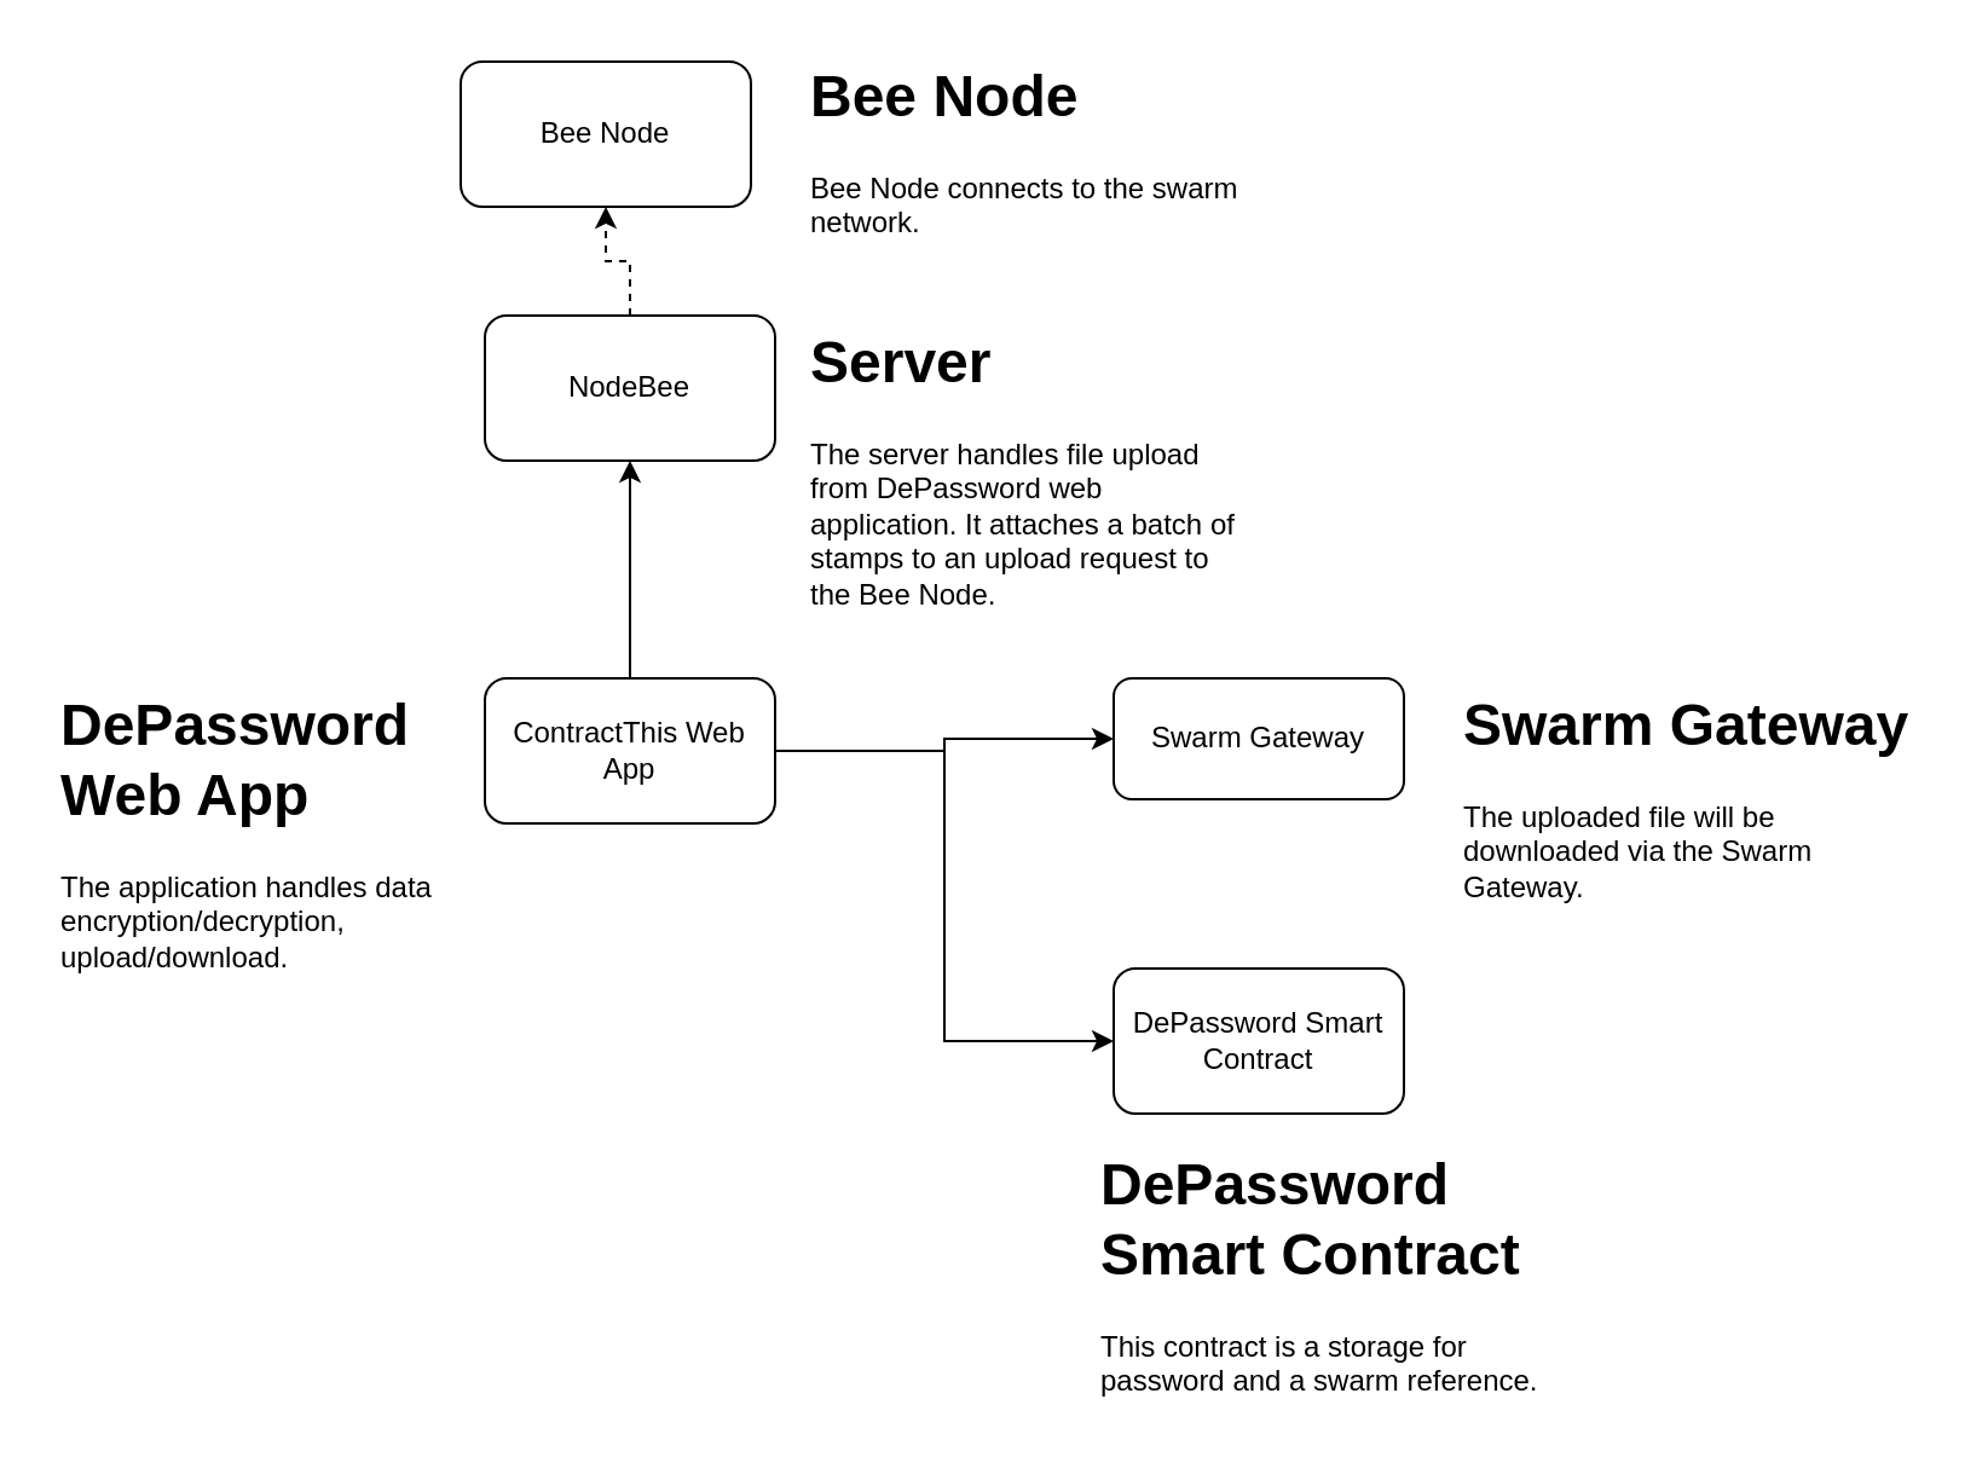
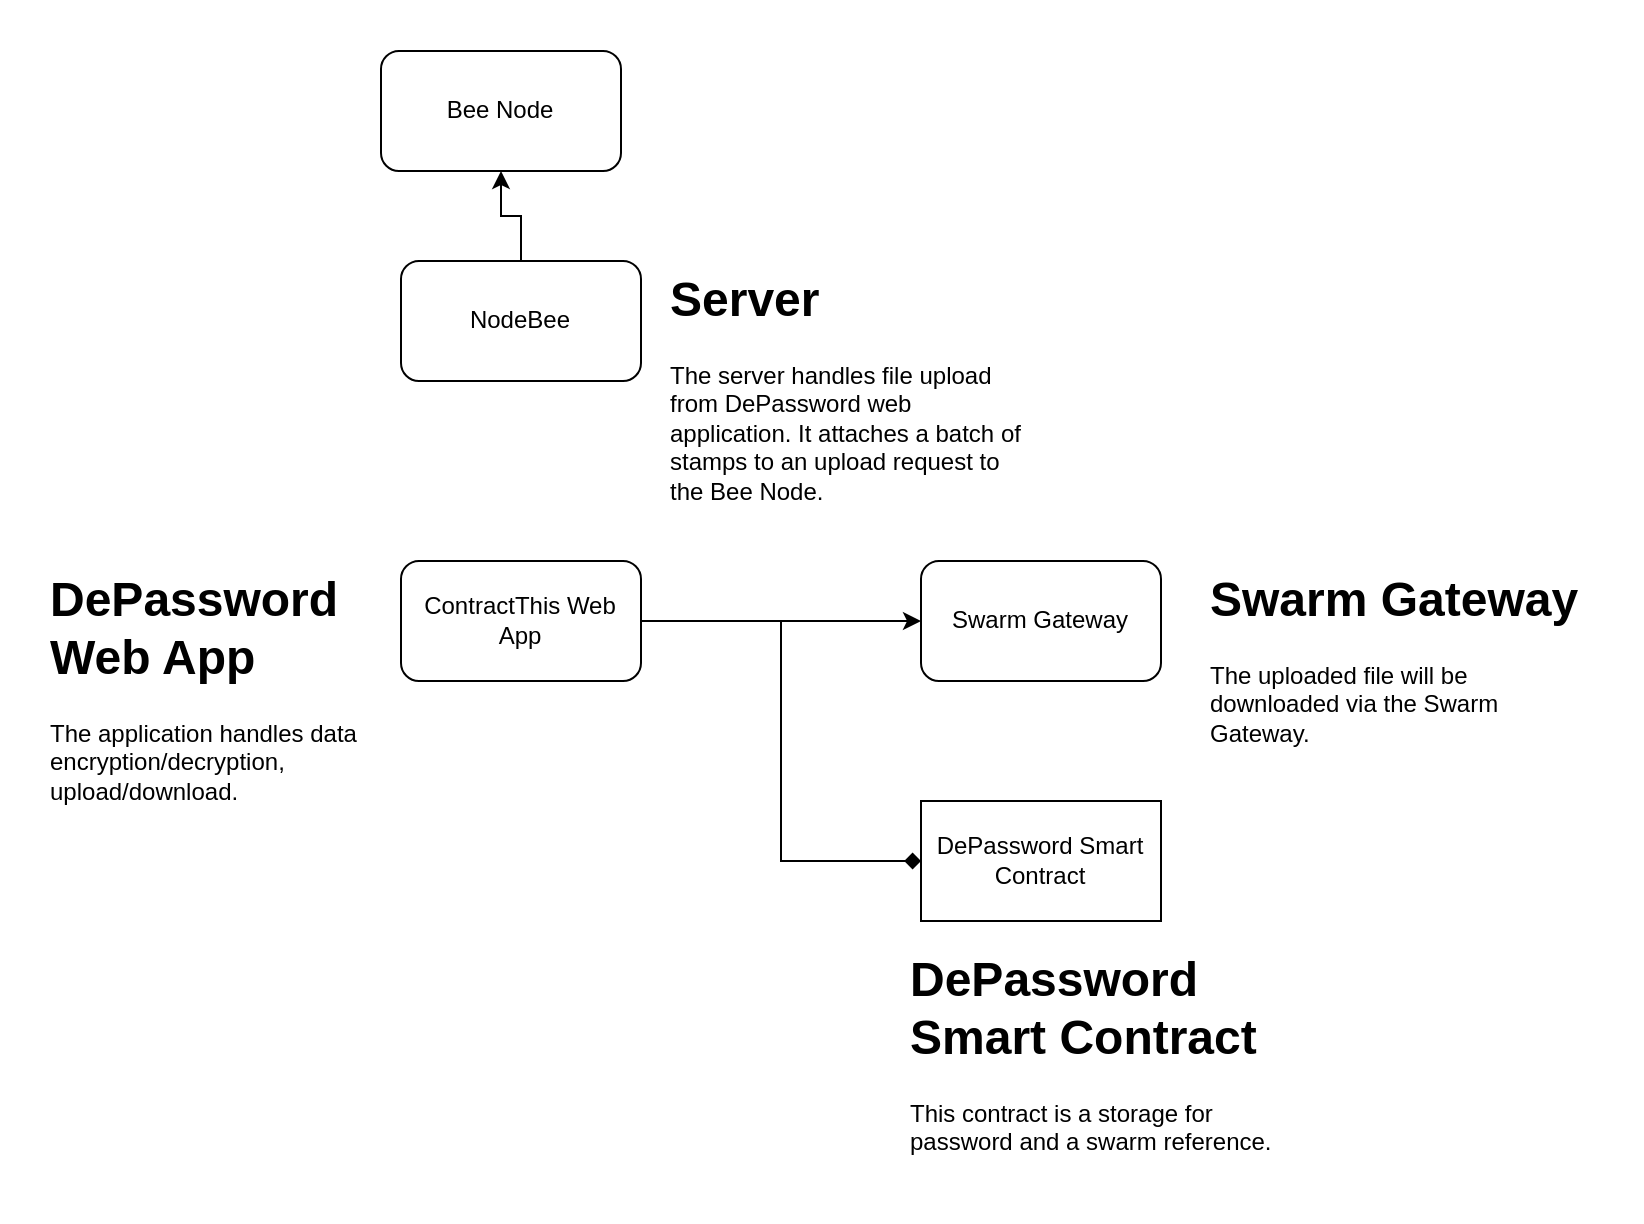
  <mxCell id="0" />
  <mxCell id="1" parent="0" />
- <mxCell id="2" style="edgeStyle=orthogonalEdgeStyle;rounded=0;orthogonalLoop=1;jettySize=auto;html=1;entryX=0.5;entryY=1;entryDx=0;entryDy=0;" edge="1" parent="1" source="5" target="7"><mxGeometry relative="1" as="geometry" /></mxCell>
  <mxCell id="3" style="edgeStyle=orthogonalEdgeStyle;rounded=0;orthogonalLoop=1;jettySize=auto;html=1;entryX=0;entryY=0.5;entryDx=0;entryDy=0;" edge="1" parent="1" source="5" target="9"><mxGeometry relative="1" as="geometry" /></mxCell>
- <mxCell id="4" style="edgeStyle=orthogonalEdgeStyle;rounded=0;orthogonalLoop=1;jettySize=auto;html=1;entryX=0;entryY=0.5;entryDx=0;entryDy=0;" edge="1" parent="1" source="5" target="10"><mxGeometry relative="1" as="geometry" /></mxCell>
+ <mxCell id="4" style="edgeStyle=orthogonalEdgeStyle;rounded=0;orthogonalLoop=1;jettySize=auto;html=1;entryX=0;entryY=0.5;entryDx=0;entryDy=0;endArrow=diamond;" edge="1" parent="1" source="5" target="10"><mxGeometry relative="1" as="geometry" /></mxCell>
  <mxCell id="5" value="ContractThis Web App" style="rounded=1;whiteSpace=wrap;html=1;" vertex="1" parent="1"><mxGeometry x="200" y="280" width="120" height="60" as="geometry" /></mxCell>
- <mxCell id="6" style="edgeStyle=orthogonalEdgeStyle;rounded=0;orthogonalLoop=1;jettySize=auto;html=1;entryX=0.5;entryY=1;entryDx=0;entryDy=0;dashed=1;" edge="1" parent="1" source="7" target="8"><mxGeometry relative="1" as="geometry" /></mxCell>
+ <mxCell id="6" style="edgeStyle=orthogonalEdgeStyle;rounded=0;orthogonalLoop=1;jettySize=auto;html=1;entryX=0.5;entryY=1;entryDx=0;entryDy=0;" edge="1" parent="1" source="7" target="8"><mxGeometry relative="1" as="geometry" /></mxCell>
  <mxCell id="7" value="NodeBee" style="rounded=1;whiteSpace=wrap;html=1;" vertex="1" parent="1"><mxGeometry x="200" y="130" width="120" height="60" as="geometry" /></mxCell>
  <mxCell id="8" value="Bee Node" style="rounded=1;whiteSpace=wrap;html=1;" vertex="1" parent="1"><mxGeometry x="190" y="25" width="120" height="60" as="geometry" /></mxCell>
- <mxCell id="9" value="Swarm Gateway" style="rounded=1;whiteSpace=wrap;html=1;" vertex="1" parent="1"><mxGeometry x="460" y="280" width="120" height="50" as="geometry" /></mxCell>
- <mxCell id="10" value="DePassword Smart Contract" style="rounded=1;whiteSpace=wrap;html=1;" vertex="1" parent="1"><mxGeometry x="460" y="400" width="120" height="60" as="geometry" /></mxCell>
+ <mxCell id="9" value="Swarm Gateway" style="rounded=1;whiteSpace=wrap;html=1;" vertex="1" parent="1"><mxGeometry x="460" y="280" width="120" height="60" as="geometry" /></mxCell>
+ <mxCell id="10" value="DePassword Smart Contract" style="whiteSpace=wrap;html=1;rounded=0;" vertex="1" parent="1"><mxGeometry x="460" y="400" width="120" height="60" as="geometry" /></mxCell>
  <mxCell id="11" value="&lt;h1&gt;Server&lt;/h1&gt;&lt;p&gt;The server handles file upload from DePassword web application. It attaches a batch of stamps to an upload request to the Bee Node.&lt;/p&gt;" style="text;html=1;strokeColor=none;fillColor=none;spacing=5;spacingTop=-20;whiteSpace=wrap;overflow=hidden;rounded=0;" vertex="1" parent="1"><mxGeometry x="330" y="130" width="190" height="120" as="geometry" /></mxCell>
- <mxCell id="12" value="&lt;h1&gt;Bee Node&lt;/h1&gt;&lt;p&gt;Bee Node connects to the swarm network.&lt;/p&gt;" style="text;html=1;strokeColor=none;fillColor=none;spacing=5;spacingTop=-20;whiteSpace=wrap;overflow=hidden;rounded=0;" vertex="1" parent="1"><mxGeometry x="330" y="20" width="190" height="90" as="geometry" /></mxCell>
  <mxCell id="13" value="&lt;h1&gt;Swarm Gateway&lt;/h1&gt;&lt;p&gt;The uploaded file will be downloaded via the Swarm Gateway.&lt;/p&gt;" style="text;html=1;strokeColor=none;fillColor=none;spacing=5;spacingTop=-20;whiteSpace=wrap;overflow=hidden;rounded=0;" vertex="1" parent="1"><mxGeometry x="600" y="280" width="200" height="120" as="geometry" /></mxCell>
  <mxCell id="14" value="&lt;h1&gt;DePassword Smart Contract&lt;/h1&gt;&lt;p&gt;This contract is a storage for password and a swarm reference.&lt;/p&gt;" style="text;html=1;strokeColor=none;fillColor=none;spacing=5;spacingTop=-20;whiteSpace=wrap;overflow=hidden;rounded=0;" vertex="1" parent="1"><mxGeometry x="450" y="470" width="200" height="120" as="geometry" /></mxCell>
  <mxCell id="15" value="&lt;h1&gt;DePassword Web App&lt;/h1&gt;&lt;p&gt;The application handles data encryption/decryption, upload/download.&lt;/p&gt;" style="text;html=1;strokeColor=none;fillColor=none;spacing=5;spacingTop=-20;whiteSpace=wrap;overflow=hidden;rounded=0;" vertex="1" parent="1"><mxGeometry x="20" y="280" width="170" height="130" as="geometry" /></mxCell>
